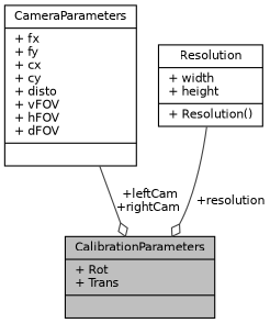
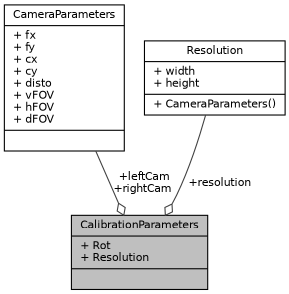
  digraph {
    node [color=black fillcolor=white fontname=Helvetica fontsize=10 shape=record style=filled]
    edge [arrowhead=odiamond color=grey25 fontname=Helvetica fontsize=10 labelfontname=Helvetica labelfontsize=10 style=solid]
-   n1 [fillcolor=grey75 fontcolor=black height=0.2 label="{CalibrationParameters\n|+ Rot\l+ Trans\l|}" width=0.4]
+   n1 [fillcolor=grey75 fontcolor=black height=0.2 label="{CalibrationParameters\n|+ Rot\l+ Resolution\l|}" width=0.4]
    n2 [height=0.2 label="{CameraParameters\n|+ fx\l+ fy\l+ cx\l+ cy\l+ disto\l+ vFOV\l+ hFOV\l+ dFOV\l|}" width=0.4]
-   n3 [height=0.2 label="{Resolution\n|+ width\l+ height\l|+ Resolution()\l}" width=0.4]
+   n3 [height=0.2 label="{Resolution\n|+ width\l+ height\l|+ CameraParameters()\l}" width=0.4]
    n2 -> n1 [label=" +leftCam\n+rightCam"]
    n3 -> n1 [label=" +resolution"]
  }
